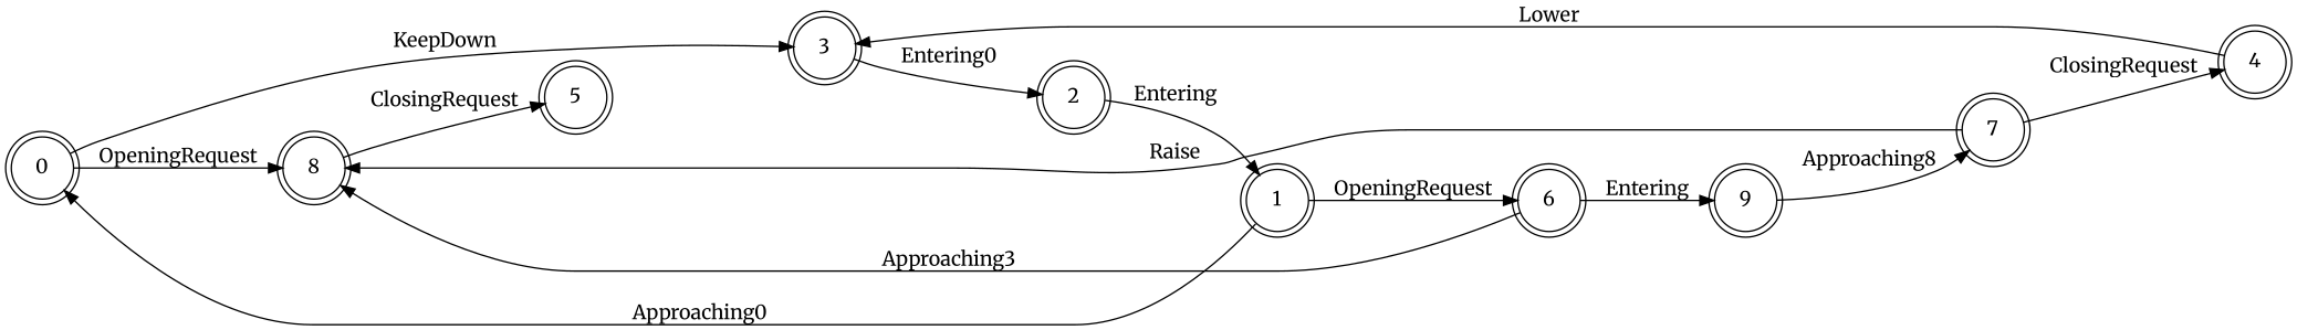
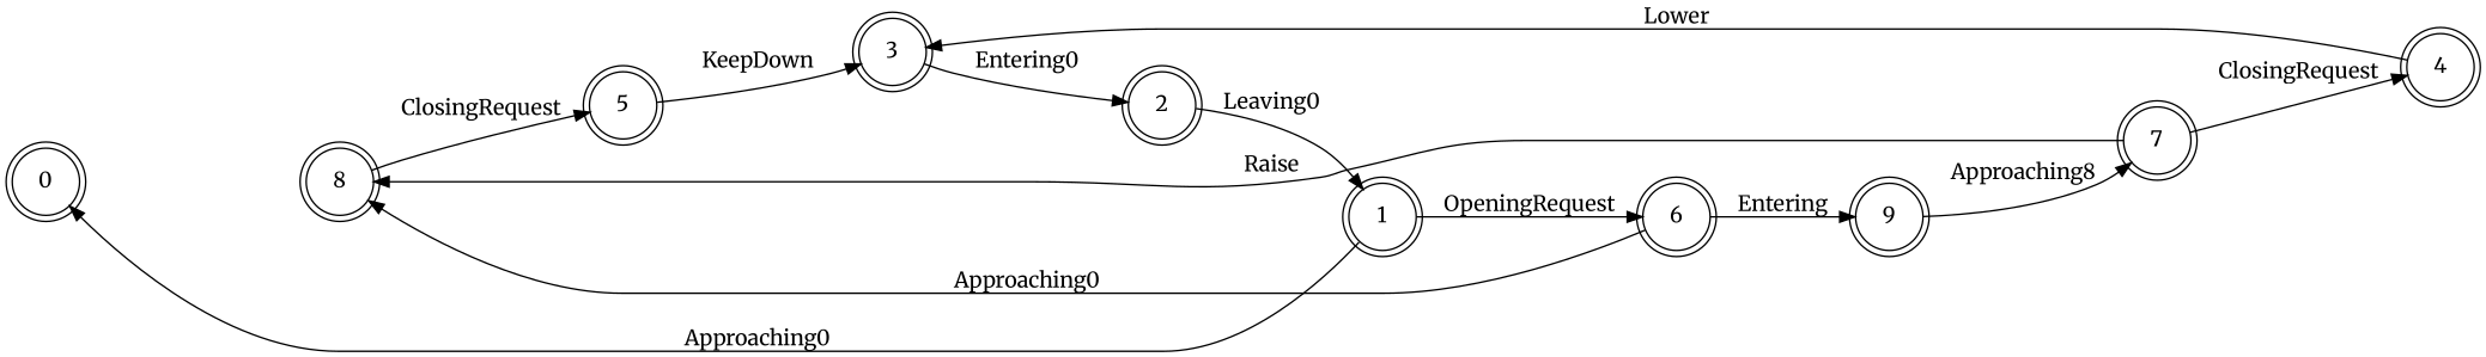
  digraph {
    fontname=Merriweather
    rankdir=LR
    node [fontname=Merriweather shape=doublecircle]
    edge [fontname=Merriweather]
    0
    8
    5
    1
    6
    9
    2
    3
    4
    7
-   0 -> 8 [label=OpeningRequest]
    8 -> 5 [label=ClosingRequest]
-   0 -> 3 [label=KeepDown]
+   5 -> 3 [label=KeepDown]
    1 -> 0 [label=Approaching0]
    1 -> 6 [label=OpeningRequest]
-   6 -> 8 [label=Approaching3]
+   6 -> 8 [label=Approaching0]
    6 -> 9 [label=Entering]
    9 -> 7 [label=Approaching8]
-   2 -> 1 [label=Entering]
+   2 -> 1 [label=Leaving0]
    3 -> 2 [label=Entering0]
    4 -> 3 [label=Lower]
    7 -> 8 [label=Raise]
    7 -> 4 [label=ClosingRequest]
  }
